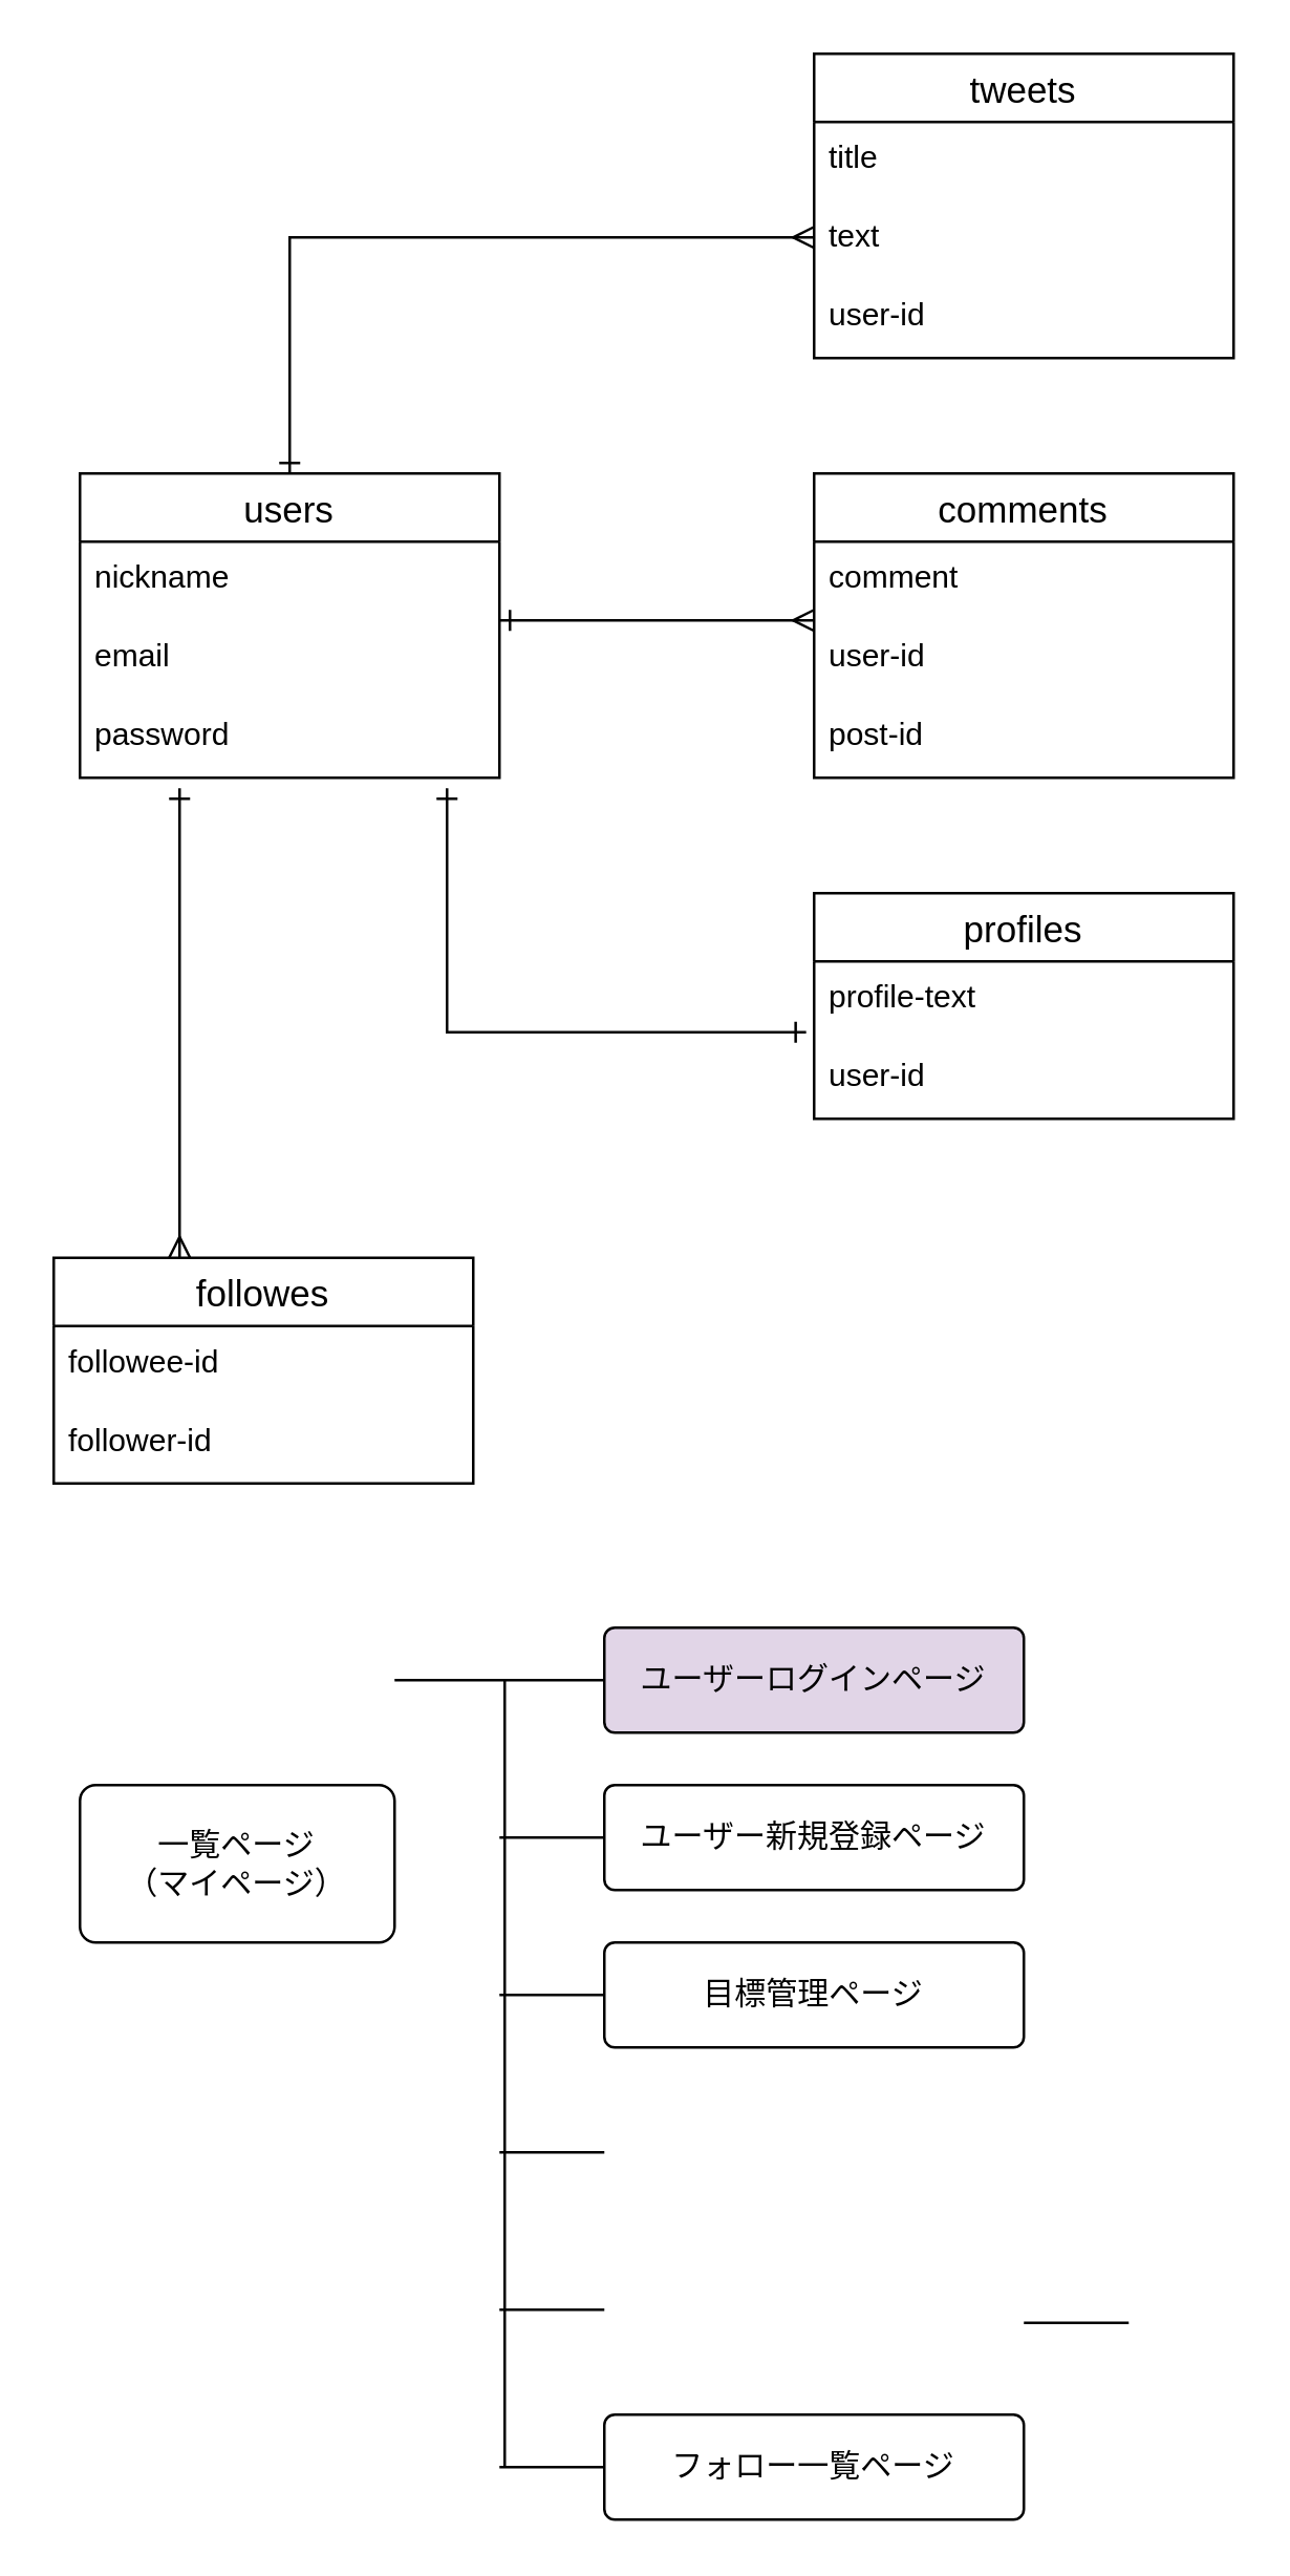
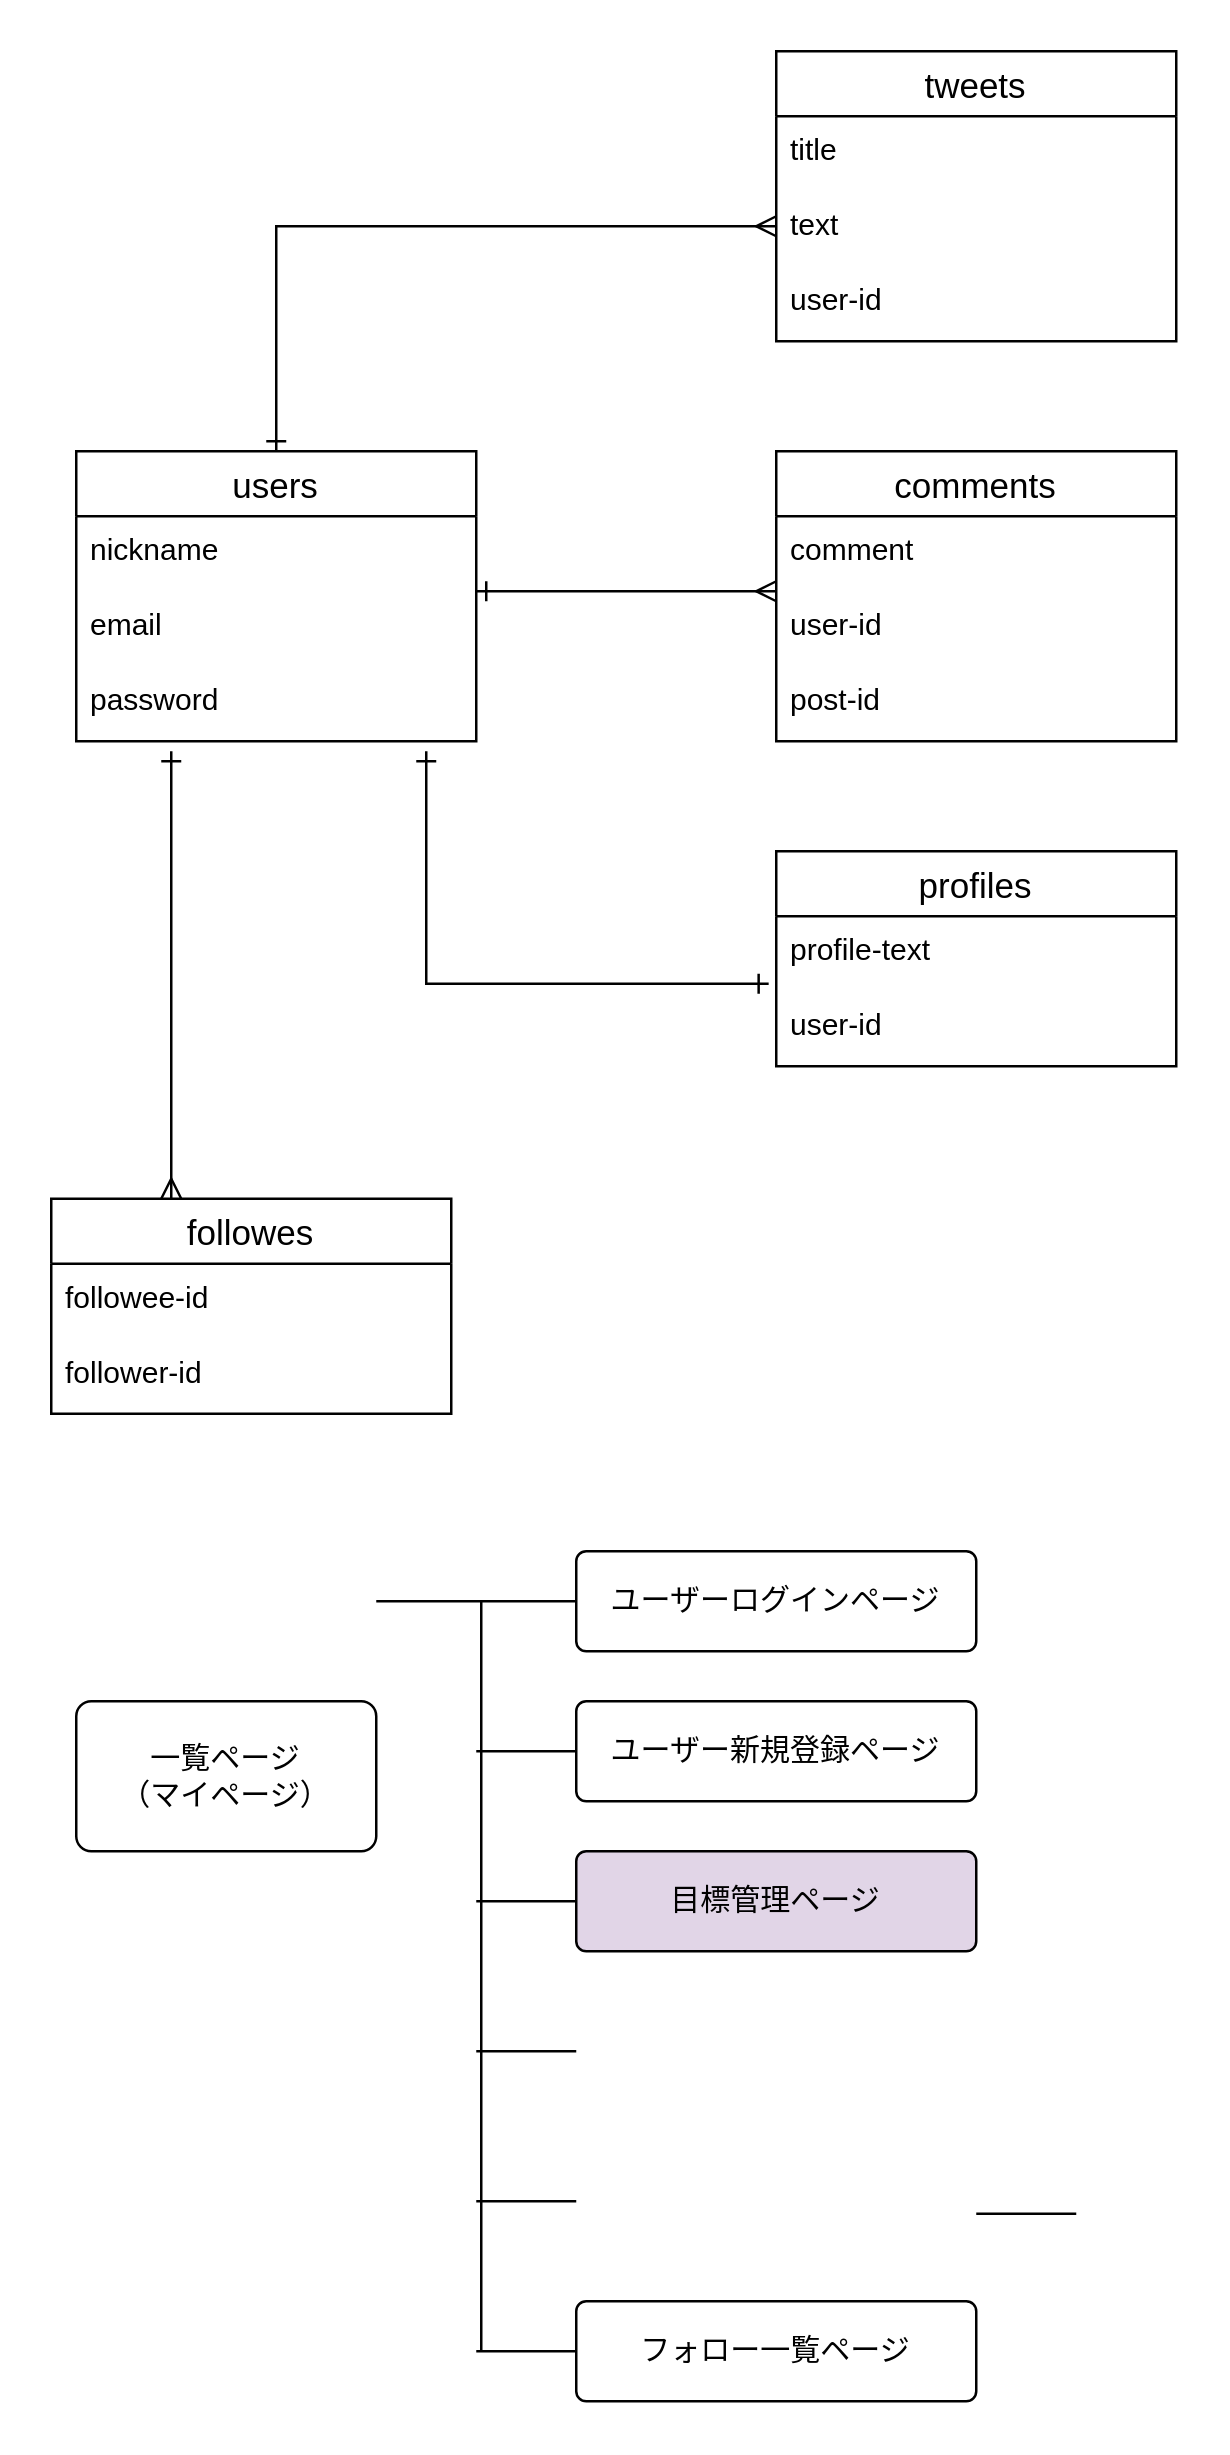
  <mxCell id="0" />
  <mxCell id="1" parent="0" />
  <mxCell id="2" value="users" style="swimlane;fontStyle=0;childLayout=stackLayout;horizontal=1;startSize=26;horizontalStack=0;resizeParent=1;resizeParentMax=0;resizeLast=0;collapsible=1;marginBottom=0;align=center;fontSize=14;" vertex="1" parent="1"><mxGeometry x="30" y="180" width="160" height="116" as="geometry" /></mxCell>
  <mxCell id="3" value="nickname" style="text;strokeColor=none;fillColor=none;spacingLeft=4;spacingRight=4;overflow=hidden;rotatable=0;points=[[0,0.5],[1,0.5]];portConstraint=eastwest;fontSize=12;" vertex="1" parent="2"><mxGeometry y="26" width="160" height="30" as="geometry" /></mxCell>
  <mxCell id="4" value="email" style="text;strokeColor=none;fillColor=none;spacingLeft=4;spacingRight=4;overflow=hidden;rotatable=0;points=[[0,0.5],[1,0.5]];portConstraint=eastwest;fontSize=12;" vertex="1" parent="2"><mxGeometry y="56" width="160" height="30" as="geometry" /></mxCell>
  <mxCell id="5" value="password" style="text;strokeColor=none;fillColor=none;spacingLeft=4;spacingRight=4;overflow=hidden;rotatable=0;points=[[0,0.5],[1,0.5]];portConstraint=eastwest;fontSize=12;" vertex="1" parent="2"><mxGeometry y="86" width="160" height="30" as="geometry" /></mxCell>
  <mxCell id="6" value="tweets" style="swimlane;fontStyle=0;childLayout=stackLayout;horizontal=1;startSize=26;horizontalStack=0;resizeParent=1;resizeParentMax=0;resizeLast=0;collapsible=1;marginBottom=0;align=center;fontSize=14;" vertex="1" parent="1"><mxGeometry x="310" y="20" width="160" height="116" as="geometry" /></mxCell>
  <mxCell id="7" value="title" style="text;strokeColor=none;fillColor=none;spacingLeft=4;spacingRight=4;overflow=hidden;rotatable=0;points=[[0,0.5],[1,0.5]];portConstraint=eastwest;fontSize=12;" vertex="1" parent="6"><mxGeometry y="26" width="160" height="30" as="geometry" /></mxCell>
  <mxCell id="8" value="text" style="text;strokeColor=none;fillColor=none;spacingLeft=4;spacingRight=4;overflow=hidden;rotatable=0;points=[[0,0.5],[1,0.5]];portConstraint=eastwest;fontSize=12;" vertex="1" parent="6"><mxGeometry y="56" width="160" height="30" as="geometry" /></mxCell>
  <mxCell id="9" value="user-id" style="text;strokeColor=none;fillColor=none;spacingLeft=4;spacingRight=4;overflow=hidden;rotatable=0;points=[[0,0.5],[1,0.5]];portConstraint=eastwest;fontSize=12;" vertex="1" parent="6"><mxGeometry y="86" width="160" height="30" as="geometry" /></mxCell>
  <mxCell id="10" value="comments" style="swimlane;fontStyle=0;childLayout=stackLayout;horizontal=1;startSize=26;horizontalStack=0;resizeParent=1;resizeParentMax=0;resizeLast=0;collapsible=1;marginBottom=0;align=center;fontSize=14;" vertex="1" parent="1"><mxGeometry x="310" y="180" width="160" height="116" as="geometry" /></mxCell>
  <mxCell id="11" value="comment" style="text;strokeColor=none;fillColor=none;spacingLeft=4;spacingRight=4;overflow=hidden;rotatable=0;points=[[0,0.5],[1,0.5]];portConstraint=eastwest;fontSize=12;" vertex="1" parent="10"><mxGeometry y="26" width="160" height="30" as="geometry" /></mxCell>
  <mxCell id="12" value="user-id" style="text;strokeColor=none;fillColor=none;spacingLeft=4;spacingRight=4;overflow=hidden;rotatable=0;points=[[0,0.5],[1,0.5]];portConstraint=eastwest;fontSize=12;" vertex="1" parent="10"><mxGeometry y="56" width="160" height="30" as="geometry" /></mxCell>
  <mxCell id="13" value="post-id" style="text;strokeColor=none;fillColor=none;spacingLeft=4;spacingRight=4;overflow=hidden;rotatable=0;points=[[0,0.5],[1,0.5]];portConstraint=eastwest;fontSize=12;" vertex="1" parent="10"><mxGeometry y="86" width="160" height="30" as="geometry" /></mxCell>
  <mxCell id="14" value="profiles" style="swimlane;fontStyle=0;childLayout=stackLayout;horizontal=1;startSize=26;horizontalStack=0;resizeParent=1;resizeParentMax=0;resizeLast=0;collapsible=1;marginBottom=0;align=center;fontSize=14;" vertex="1" parent="1"><mxGeometry x="310" y="340" width="160" height="86" as="geometry" /></mxCell>
  <mxCell id="15" value="profile-text" style="text;strokeColor=none;fillColor=none;spacingLeft=4;spacingRight=4;overflow=hidden;rotatable=0;points=[[0,0.5],[1,0.5]];portConstraint=eastwest;fontSize=12;" vertex="1" parent="14"><mxGeometry y="26" width="160" height="30" as="geometry" /></mxCell>
  <mxCell id="16" value="user-id" style="text;strokeColor=none;fillColor=none;spacingLeft=4;spacingRight=4;overflow=hidden;rotatable=0;points=[[0,0.5],[1,0.5]];portConstraint=eastwest;fontSize=12;" vertex="1" parent="14"><mxGeometry y="56" width="160" height="30" as="geometry" /></mxCell>
  <mxCell id="17" value="followes" style="swimlane;fontStyle=0;childLayout=stackLayout;horizontal=1;startSize=26;horizontalStack=0;resizeParent=1;resizeParentMax=0;resizeLast=0;collapsible=1;marginBottom=0;align=center;fontSize=14;" vertex="1" parent="1"><mxGeometry x="20" y="479" width="160" height="86" as="geometry" /></mxCell>
  <mxCell id="18" value="followee-id" style="text;strokeColor=none;fillColor=none;spacingLeft=4;spacingRight=4;overflow=hidden;rotatable=0;points=[[0,0.5],[1,0.5]];portConstraint=eastwest;fontSize=12;" vertex="1" parent="17"><mxGeometry y="26" width="160" height="30" as="geometry" /></mxCell>
  <mxCell id="19" value="follower-id" style="text;strokeColor=none;fillColor=none;spacingLeft=4;spacingRight=4;overflow=hidden;rotatable=0;points=[[0,0.5],[1,0.5]];portConstraint=eastwest;fontSize=12;" vertex="1" parent="17"><mxGeometry y="56" width="160" height="30" as="geometry" /></mxCell>
  <mxCell id="20" value="" style="fontSize=12;html=1;endArrow=ERmany;rounded=0;strokeColor=default;startArrow=ERone;startFill=0;" edge="1" parent="1"><mxGeometry width="100" height="100" relative="1" as="geometry"><mxPoint x="190" y="236" as="sourcePoint" /><mxPoint x="310" y="236" as="targetPoint" /></mxGeometry></mxCell>
  <mxCell id="21" value="" style="fontSize=12;html=1;endArrow=ERmany;rounded=0;strokeColor=default;startArrow=ERone;startFill=0;exitX=0.5;exitY=0;exitDx=0;exitDy=0;" edge="1" parent="1" source="2"><mxGeometry width="100" height="100" relative="1" as="geometry"><mxPoint x="190" y="90" as="sourcePoint" /><mxPoint x="310" y="90" as="targetPoint" /><Array as="points"><mxPoint x="110" y="90" /></Array></mxGeometry></mxCell>
  <mxCell id="22" value="" style="fontSize=12;html=1;endArrow=ERone;rounded=0;strokeColor=default;startArrow=ERone;startFill=0;entryX=-0.019;entryY=-0.1;entryDx=0;entryDy=0;entryPerimeter=0;endFill=0;" edge="1" parent="1" target="16"><mxGeometry width="100" height="100" relative="1" as="geometry"><mxPoint x="170" y="300" as="sourcePoint" /><mxPoint x="340" y="400" as="targetPoint" /><Array as="points"><mxPoint x="170" y="393" /></Array></mxGeometry></mxCell>
  <mxCell id="23" value="" style="fontSize=12;html=1;endArrow=ERmany;rounded=0;strokeColor=default;startArrow=ERone;startFill=0;entryX=0.3;entryY=0;entryDx=0;entryDy=0;entryPerimeter=0;" edge="1" parent="1" target="17"><mxGeometry width="100" height="100" relative="1" as="geometry"><mxPoint x="68" y="300" as="sourcePoint" /><mxPoint x="360" y="520" as="targetPoint" /></mxGeometry></mxCell>
  <mxCell id="24" value="一覧ページ&lt;br&gt;（マイページ）" style="rounded=1;arcSize=10;whiteSpace=wrap;html=1;align=center;" vertex="1" parent="1"><mxGeometry x="30" y="680" width="120" height="60" as="geometry" /></mxCell>
- <mxCell id="25" value="ユーザーログインページ" style="rounded=1;arcSize=10;whiteSpace=wrap;html=1;align=center;fillColor=#e1d5e7;" vertex="1" parent="1"><mxGeometry x="230" y="620" width="160" height="40" as="geometry" /></mxCell>
+ <mxCell id="25" value="ユーザーログインページ" style="rounded=1;arcSize=10;whiteSpace=wrap;html=1;align=center;" vertex="1" parent="1"><mxGeometry x="230" y="620" width="160" height="40" as="geometry" /></mxCell>
  <mxCell id="26" value="ユーザー新規登録ページ" style="rounded=1;arcSize=10;whiteSpace=wrap;html=1;align=center;" vertex="1" parent="1"><mxGeometry x="230" y="680" width="160" height="40" as="geometry" /></mxCell>
- <mxCell id="27" value="目標管理ページ" style="rounded=1;arcSize=10;whiteSpace=wrap;html=1;align=center;" vertex="1" parent="1"><mxGeometry x="230" y="740" width="160" height="40" as="geometry" /></mxCell>
+ <mxCell id="27" value="目標管理ページ" style="rounded=1;arcSize=10;whiteSpace=wrap;html=1;align=center;fillColor=#e1d5e7;" vertex="1" parent="1"><mxGeometry x="230" y="740" width="160" height="40" as="geometry" /></mxCell>
  <mxCell id="28" value="フォロー一覧ページ" style="rounded=1;arcSize=10;whiteSpace=wrap;html=1;align=center;" vertex="1" parent="1"><mxGeometry x="230" y="920" width="160" height="40" as="geometry" /></mxCell>
  <mxCell id="29" value="" style="line;strokeWidth=1;rotatable=0;dashed=0;labelPosition=right;align=left;verticalAlign=middle;spacingTop=0;spacingLeft=6;points=[];portConstraint=eastwest;" vertex="1" parent="1"><mxGeometry x="190" y="695" width="40" height="10" as="geometry" /></mxCell>
  <mxCell id="30" value="" style="line;strokeWidth=1;rotatable=0;dashed=0;labelPosition=right;align=left;verticalAlign=middle;spacingTop=0;spacingLeft=6;points=[];portConstraint=eastwest;" vertex="1" parent="1"><mxGeometry x="150" y="635" width="80" height="10" as="geometry" /></mxCell>
  <mxCell id="31" value="" style="line;strokeWidth=1;rotatable=0;dashed=0;labelPosition=right;align=left;verticalAlign=middle;spacingTop=0;spacingLeft=6;points=[];portConstraint=eastwest;" vertex="1" parent="1"><mxGeometry x="190" y="755" width="40" height="10" as="geometry" /></mxCell>
  <mxCell id="32" value="" style="line;strokeWidth=1;rotatable=0;dashed=0;labelPosition=right;align=left;verticalAlign=middle;spacingTop=0;spacingLeft=6;points=[];portConstraint=eastwest;" vertex="1" parent="1"><mxGeometry x="190" y="815" width="40" height="10" as="geometry" /></mxCell>
  <mxCell id="33" value="" style="line;strokeWidth=1;rotatable=0;dashed=0;labelPosition=right;align=left;verticalAlign=middle;spacingTop=0;spacingLeft=6;points=[];portConstraint=eastwest;" vertex="1" parent="1"><mxGeometry x="190" y="875" width="40" height="10" as="geometry" /></mxCell>
  <mxCell id="34" value="" style="line;strokeWidth=1;rotatable=0;dashed=0;labelPosition=right;align=left;verticalAlign=middle;spacingTop=0;spacingLeft=6;points=[];portConstraint=eastwest;" vertex="1" parent="1"><mxGeometry x="190" y="935" width="40" height="10" as="geometry" /></mxCell>
  <mxCell id="35" value="" style="line;strokeWidth=1;rotatable=0;dashed=0;labelPosition=right;align=left;verticalAlign=middle;spacingTop=0;spacingLeft=6;points=[];portConstraint=eastwest;" vertex="1" parent="1"><mxGeometry x="390" y="880" width="40" height="10" as="geometry" /></mxCell>
  <mxCell id="36" value="" style="fontSize=12;html=1;endArrow=none;endFill=0;strokeColor=default;rounded=0;entryX=0.525;entryY=0.5;entryDx=0;entryDy=0;entryPerimeter=0;" edge="1" parent="1" target="30"><mxGeometry width="100" height="100" relative="1" as="geometry"><mxPoint x="192" y="940" as="sourcePoint" /><mxPoint x="190" y="650" as="targetPoint" /></mxGeometry></mxCell>
